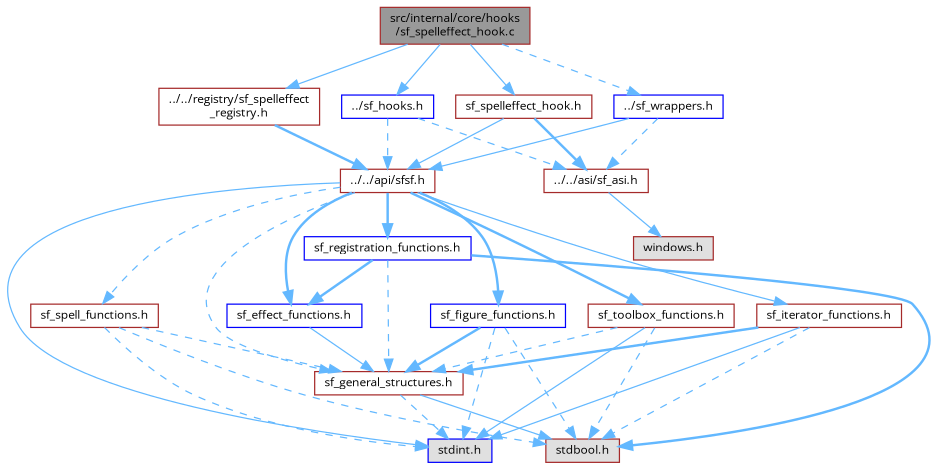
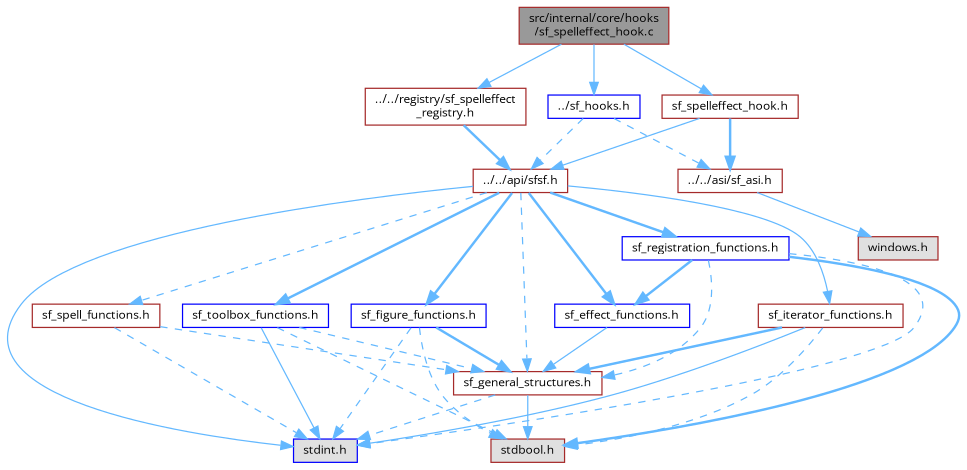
  digraph {
    fontname="Open Sans"
    node [color=brown fillcolor=white fontname="Open Sans" fontsize=10 shape=box style=filled]
    edge [color=steelblue1 fontname="Open Sans" fontsize=10 labelfontname=Helvetica labelfontsize=10 style=dashed]
    n1 [fillcolor=grey60 fontcolor=black height=0.2 label="src/internal/core/hooks\l/sf_spelleffect_hook.c" width=0.4]
-   n2 [color=blue height=0.2 label="../sf_wrappers.h" width=0.4]
    n3 [color=blue height=0.2 label="../sf_hooks.h" width=0.4]
    n4 [height=0.2 label="../../registry/sf_spelleffect\l_registry.h" width=0.4]
    n5 [height=0.2 label="sf_spelleffect_hook.h" width=0.4]
    n6 [height=0.2 label="../../api/sfsf.h" width=0.4]
    n7 [height=0.2 label="../../asi/sf_asi.h" width=0.4]
    n8 [height=0.2 label="sf_general_structures.h" width=0.4]
    n9 [color=blue fillcolor="#E0E0E0" height=0.2 label="stdint.h" width=0.4]
    n10 [color=blue height=0.2 label="sf_figure_functions.h" width=0.4]
    n11 [height=0.2 label="sf_iterator_functions.h" width=0.4]
    n12 [height=0.2 label="sf_spell_functions.h" width=0.4]
    n13 [color=blue height=0.2 label="sf_effect_functions.h" width=0.4]
-   n14 [height=0.2 label="sf_toolbox_functions.h" width=0.4]
+   n14 [color=blue height=0.2 label="sf_toolbox_functions.h" width=0.4]
    n15 [color=blue height=0.2 label="sf_registration_functions.h" width=0.4]
    n16 [fillcolor="#E0E0E0" height=0.2 label="windows.h" width=0.4]
    n17 [fillcolor="#E0E0E0" height=0.2 label="stdbool.h" width=0.4]
-   n1 -> n2
    n1 -> n3 [style=solid]
    n1 -> n4 [style=solid]
    n1 -> n5 [style=solid]
-   n2 -> n6 [style=solid]
-   n2 -> n7
    n3 -> n6
    n3 -> n7
    n4 -> n6 [style=bold]
    n5 -> n6 [style=solid]
    n5 -> n7 [style=bold]
    n6 -> n8
    n6 -> n9 [style=solid]
    n6 -> n10 [style=bold]
    n6 -> n11 [style=solid]
    n6 -> n12
    n6 -> n13 [style=bold]
    n6 -> n14 [style=bold]
    n6 -> n15 [style=bold]
    n7 -> n16 [style=solid]
    n8 -> n9
    n8 -> n17 [style=solid]
    n10 -> n8 [style=bold]
    n10 -> n9
    n10 -> n17
    n11 -> n8 [style=bold]
    n11 -> n9 [style=solid]
    n11 -> n17
    n12 -> n8
    n12 -> n9
-   n12 -> n17
    n13 -> n8 [style=solid]
    n14 -> n8
    n14 -> n9 [style=solid]
    n14 -> n17
    n15 -> n8
+   n15 -> n9
    n15 -> n13 [style=bold]
    n15 -> n17 [style=bold]
  }
